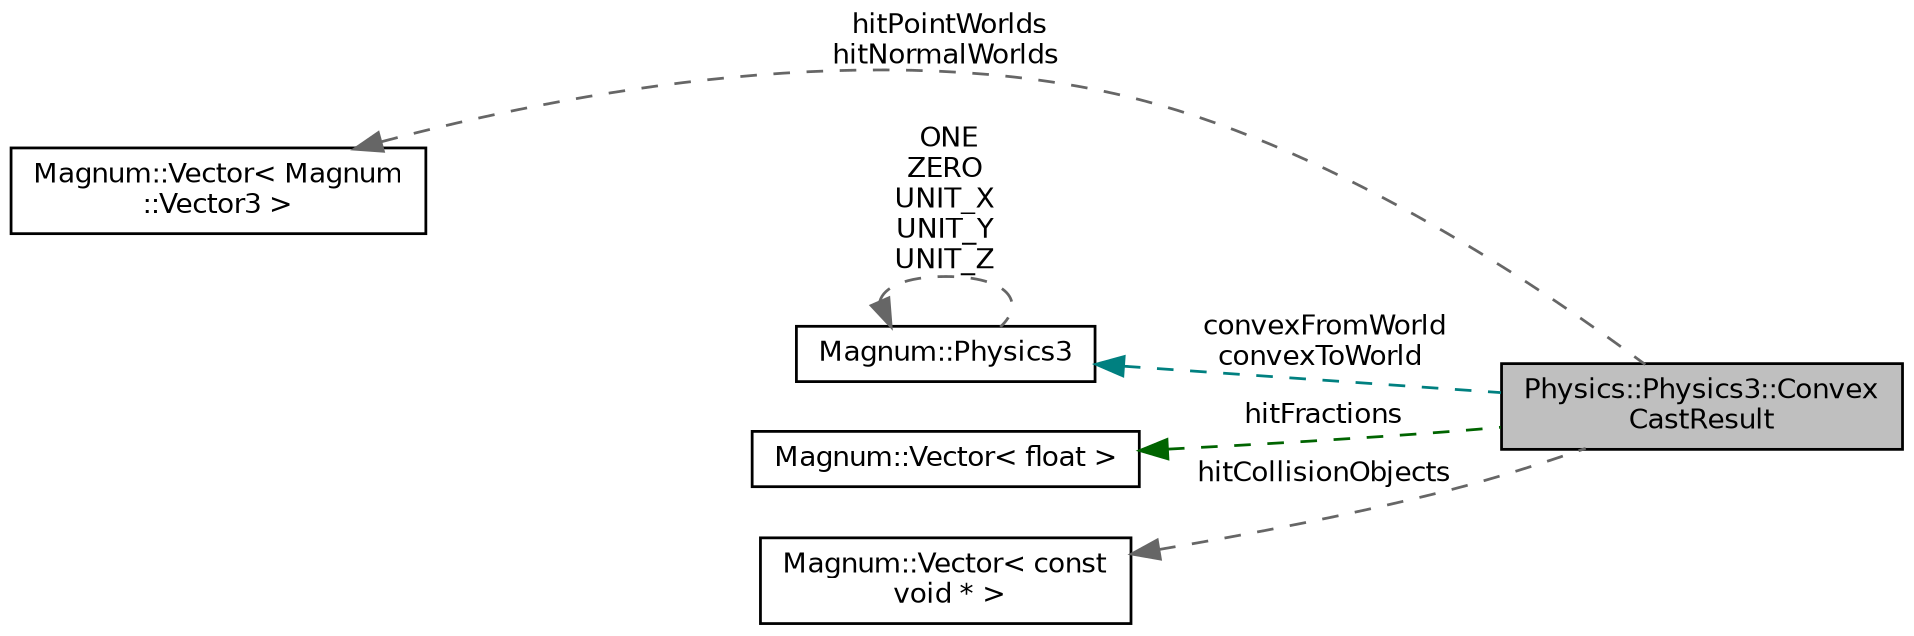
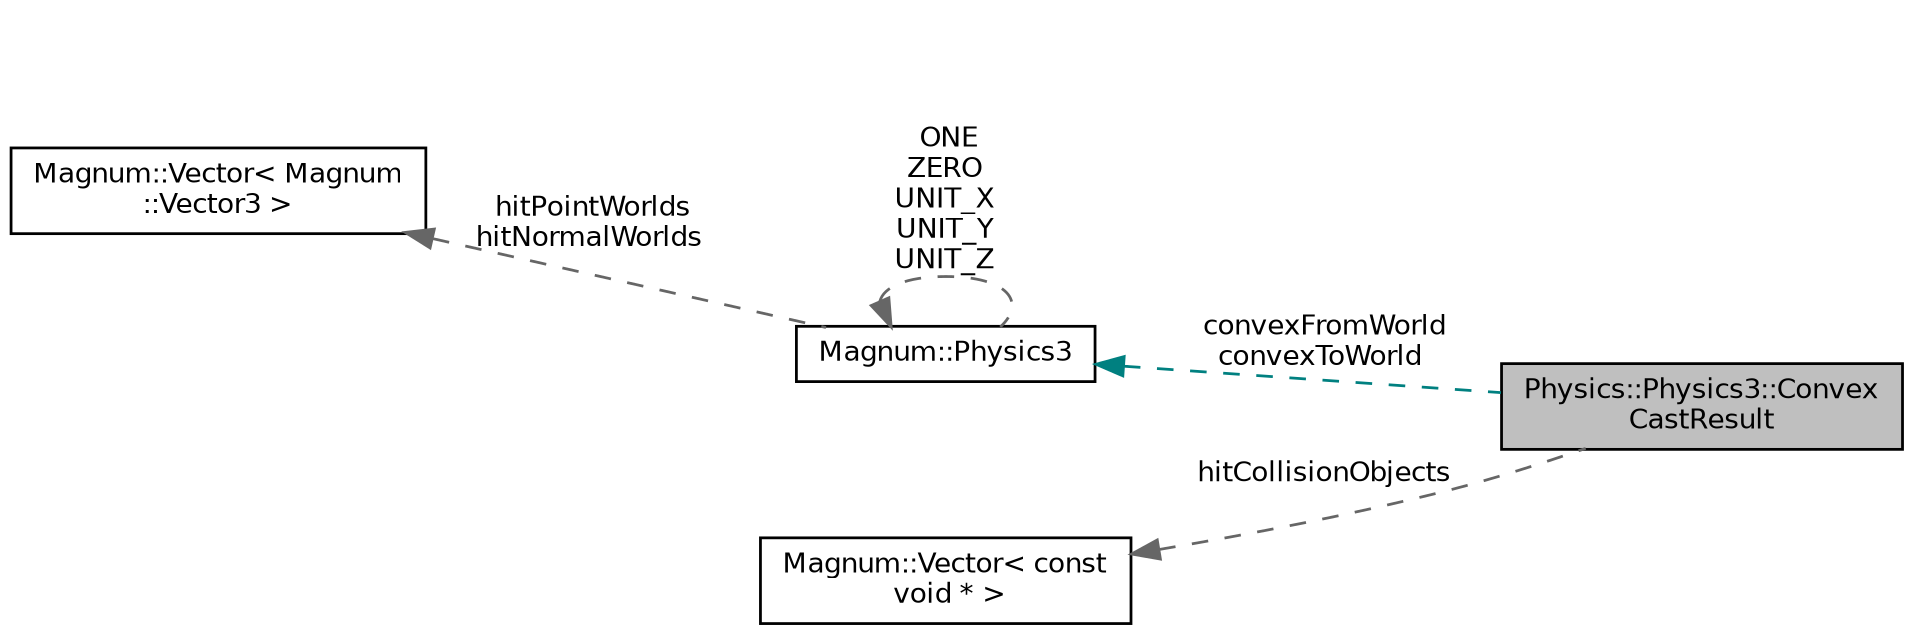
  digraph {
    rankdir=LR
    node [color=black fillcolor=white fontname=Helvetica fontsize=10 shape=record style=filled]
    edge [color=gray40 dir=back fontname=Helvetica fontsize=10 labelfontname=Helvetica labelfontsize=10 style=dashed]
    n1 [fillcolor=grey75 fontcolor=black height=0.2 label="Physics::Physics3::Convex\lCastResult" width=0.4]
    n2 [height=0.2 label="Magnum::Physics3" width=0.4]
    n3 [height=0.2 label="Magnum::Vector\< Magnum\l::Vector3 \>" width=0.4]
-   n4 [height=0.2 label="Magnum::Vector\< float \>" width=0.4]
    n5 [height=0.2 label="Magnum::Vector\< const\l void * \>" width=0.4]
    n2 -> n1 [color=teal label=" convexFromWorld\nconvexToWorld"]
    n2 -> n2 [label=" ONE\nZERO\nUNIT_X\nUNIT_Y\nUNIT_Z"]
-   n3 -> n1 [label=" hitPointWorlds\nhitNormalWorlds"]
-   n4 -> n1 [color=darkgreen label=" hitFractions"]
+   n3 -> n2 [label=" hitPointWorlds\nhitNormalWorlds"]
    n5 -> n1 [label=" hitCollisionObjects"]
  }
